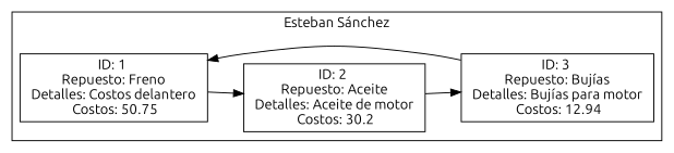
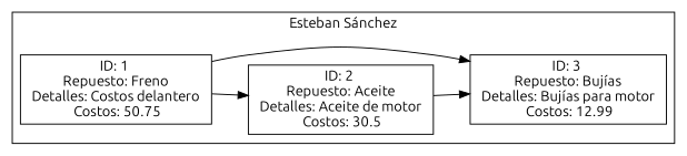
  digraph {
    fontname=Ubuntu
    rankdir=LR
    node [fontname=Ubuntu shape=record]
    edge [fontname=Ubuntu]
    n1 [label="{<data> ID: 1 \n Repuesto: Freno \n Detalles: Costos delantero \n Costos: 50.75}"]
-   n2 [label="{<data> ID: 2 \n Repuesto: Aceite \n Detalles: Aceite de motor \n Costos: 30.2}"]
-   n3 [label="{<data> ID: 3 \n Repuesto: Bujías \n Detalles: Bujías para motor \n Costos: 12.94}"]
+   n2 [label="{<data> ID: 2 \n Repuesto: Aceite \n Detalles: Aceite de motor \n Costos: 30.5}"]
+   n3 [label="{<data> ID: 3 \n Repuesto: Bujías \n Detalles: Bujías para motor \n Costos: 12.99}"]
    subgraph cluster_1 {
      label="Esteban Sánchez"
      n1
      n2
      n3
    }
    n1 -> n2
    n2 -> n3
-   n3 -> n1
+   n1 -> n3
  }
